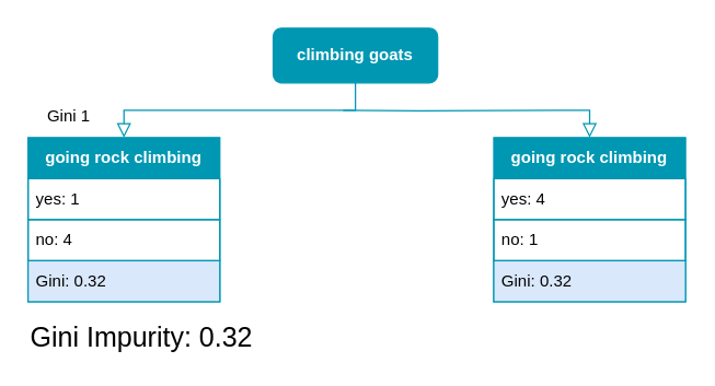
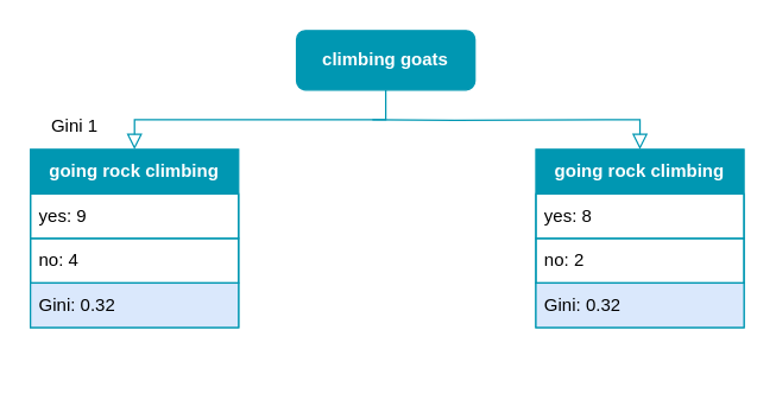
  <mxCell id="0" />
  <mxCell id="1" parent="0" />
  <mxCell id="2" value="" style="rounded=0;html=1;jettySize=auto;orthogonalLoop=1;fontSize=11;endArrow=block;endFill=0;endSize=8;strokeWidth=1;shadow=0;labelBackgroundColor=none;edgeStyle=orthogonalEdgeStyle;entryX=0.5;entryY=0;entryDx=0;entryDy=0;exitX=0.5;exitY=1;exitDx=0;exitDy=0;strokeColor=#0097B2;" parent="1" source="3" target="4" edge="1"><mxGeometry relative="1" as="geometry"><mxPoint x="140" y="70" as="targetPoint" /></mxGeometry></mxCell>
  <mxCell id="3" value="&lt;font color=&quot;#ffffff&quot;&gt;&lt;b&gt;climbing goats&lt;/b&gt;&lt;/font&gt;" style="rounded=1;whiteSpace=wrap;html=1;fontSize=12;glass=0;strokeWidth=1;shadow=0;fillColor=#0097B2;strokeColor=#0097B2;" parent="1" vertex="1"><mxGeometry x="199" y="20" width="120" height="40" as="geometry" /></mxCell>
  <mxCell id="4" value="&lt;font color=&quot;#ffffff&quot;&gt;&lt;b&gt;going rock climbing&lt;/b&gt;&lt;/font&gt;" style="swimlane;fontStyle=0;childLayout=stackLayout;horizontal=1;startSize=30;horizontalStack=0;resizeParent=1;resizeParentMax=0;resizeLast=0;collapsible=1;marginBottom=0;whiteSpace=wrap;html=1;fillColor=#0097B2;strokeColor=#0097B2;" vertex="1" parent="1"><mxGeometry x="20" y="100" width="140" height="120" as="geometry" /></mxCell>
- <mxCell id="5" value="yes: 1" style="text;strokeColor=#0097B2;fillColor=none;align=left;verticalAlign=middle;spacingLeft=4;spacingRight=4;overflow=hidden;points=[[0,0.5],[1,0.5]];portConstraint=eastwest;rotatable=0;whiteSpace=wrap;html=1;" vertex="1" parent="4"><mxGeometry y="30" width="140" height="30" as="geometry" /></mxCell>
+ <mxCell id="5" value="yes: 9" style="text;strokeColor=#0097B2;fillColor=none;align=left;verticalAlign=middle;spacingLeft=4;spacingRight=4;overflow=hidden;points=[[0,0.5],[1,0.5]];portConstraint=eastwest;rotatable=0;whiteSpace=wrap;html=1;" vertex="1" parent="4"><mxGeometry y="30" width="140" height="30" as="geometry" /></mxCell>
  <mxCell id="6" value="no: 4" style="text;strokeColor=#0097B2;fillColor=none;align=left;verticalAlign=middle;spacingLeft=4;spacingRight=4;overflow=hidden;points=[[0,0.5],[1,0.5]];portConstraint=eastwest;rotatable=0;whiteSpace=wrap;html=1;" vertex="1" parent="4"><mxGeometry y="60" width="140" height="30" as="geometry" /></mxCell>
  <mxCell id="7" value="Gini: 0.32" style="text;strokeColor=#0097B2;fillColor=#dae8fc;align=left;verticalAlign=middle;spacingLeft=4;spacingRight=4;overflow=hidden;points=[[0,0.5],[1,0.5]];portConstraint=eastwest;rotatable=0;whiteSpace=wrap;html=1;" vertex="1" parent="4"><mxGeometry y="90" width="140" height="30" as="geometry" /></mxCell>
  <mxCell id="8" value="&lt;font color=&quot;#ffffff&quot;&gt;&lt;b&gt;going rock climbing&lt;/b&gt;&lt;/font&gt;" style="swimlane;fontStyle=0;childLayout=stackLayout;horizontal=1;startSize=30;horizontalStack=0;resizeParent=1;resizeParentMax=0;resizeLast=0;collapsible=1;marginBottom=0;whiteSpace=wrap;html=1;fillColor=#0097B2;strokeColor=#0097B2;" vertex="1" parent="1"><mxGeometry x="360" y="100" width="140" height="120" as="geometry" /></mxCell>
- <mxCell id="9" value="yes: 4" style="text;strokeColor=#0097B2;fillColor=none;align=left;verticalAlign=middle;spacingLeft=4;spacingRight=4;overflow=hidden;points=[[0,0.5],[1,0.5]];portConstraint=eastwest;rotatable=0;whiteSpace=wrap;html=1;" vertex="1" parent="8"><mxGeometry y="30" width="140" height="30" as="geometry" /></mxCell>
- <mxCell id="10" value="no: 1" style="text;strokeColor=#0097B2;fillColor=none;align=left;verticalAlign=middle;spacingLeft=4;spacingRight=4;overflow=hidden;points=[[0,0.5],[1,0.5]];portConstraint=eastwest;rotatable=0;whiteSpace=wrap;html=1;" vertex="1" parent="8"><mxGeometry y="60" width="140" height="30" as="geometry" /></mxCell>
+ <mxCell id="9" value="yes: 8" style="text;strokeColor=#0097B2;fillColor=none;align=left;verticalAlign=middle;spacingLeft=4;spacingRight=4;overflow=hidden;points=[[0,0.5],[1,0.5]];portConstraint=eastwest;rotatable=0;whiteSpace=wrap;html=1;" vertex="1" parent="8"><mxGeometry y="30" width="140" height="30" as="geometry" /></mxCell>
+ <mxCell id="10" value="no: 2" style="text;strokeColor=#0097B2;fillColor=none;align=left;verticalAlign=middle;spacingLeft=4;spacingRight=4;overflow=hidden;points=[[0,0.5],[1,0.5]];portConstraint=eastwest;rotatable=0;whiteSpace=wrap;html=1;" vertex="1" parent="8"><mxGeometry y="60" width="140" height="30" as="geometry" /></mxCell>
  <mxCell id="11" value="Gini: 0.32" style="text;strokeColor=#0097B2;fillColor=#dae8fc;align=left;verticalAlign=middle;spacingLeft=4;spacingRight=4;overflow=hidden;points=[[0,0.5],[1,0.5]];portConstraint=eastwest;rotatable=0;whiteSpace=wrap;html=1;" vertex="1" parent="8"><mxGeometry y="90" width="140" height="30" as="geometry" /></mxCell>
  <mxCell id="12" value="" style="rounded=0;html=1;jettySize=auto;orthogonalLoop=1;fontSize=11;endArrow=block;endFill=0;endSize=8;strokeWidth=1;shadow=0;labelBackgroundColor=none;edgeStyle=orthogonalEdgeStyle;entryX=0.5;entryY=0;entryDx=0;entryDy=0;strokeColor=#0097B2;" edge="1" parent="1" target="8"><mxGeometry relative="1" as="geometry"><mxPoint x="250" y="80" as="sourcePoint" /><mxPoint x="260" y="110" as="targetPoint" /></mxGeometry></mxCell>
  <mxCell id="13" value="Gini 1" style="text;html=1;strokeColor=none;fillColor=none;align=center;verticalAlign=middle;whiteSpace=wrap;rounded=0;" vertex="1" parent="1"><mxGeometry x="20" y="70" width="60" height="30" as="geometry" /></mxCell>
- <mxCell id="14" value="Gini Impurity: 0.32" style="text;html=1;strokeColor=none;fillColor=none;align=left;verticalAlign=middle;whiteSpace=wrap;rounded=0;fontSize=20;" vertex="1" parent="1"><mxGeometry x="20" y="230" width="240" height="30" as="geometry" /></mxCell>
